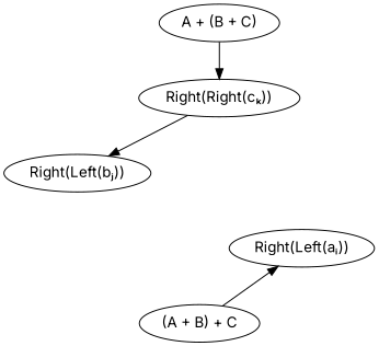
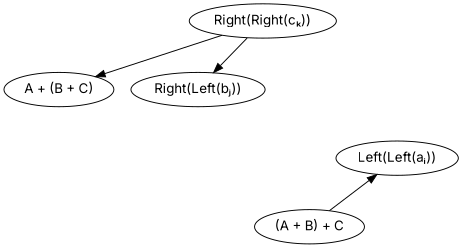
  digraph {
    fontname=Inter
    node [fontname=Inter]
    edge [fontname=Inter style=invis]
    n1 [label="A + (B + C)"]
    n2 [label="Right(Right(cₖ))"]
    n3 [label="Right(Left(bⱼ))"]
    n4 [label="Left(Right(bⱼ))" style=invis]
    n5 [label="Right(cₖ)" style=invis]
-   n6 [label="Right(Left(aᵢ))"]
+   n6 [label="Left(Left(aᵢ))"]
    n7 [label="(A + B) + C"]
-   n1 -> n2 [style=""]
+   n2 -> n1 [style=""]
    n2 -> n3 [style=""]
    n2 -> n5
    n3 -> n4
    n4 -> n3
    n4 -> n7 [dir=back]
    n5 -> n2
    n5 -> n7 [dir=back]
    n6 -> n7 [dir=back style=""]
  }
